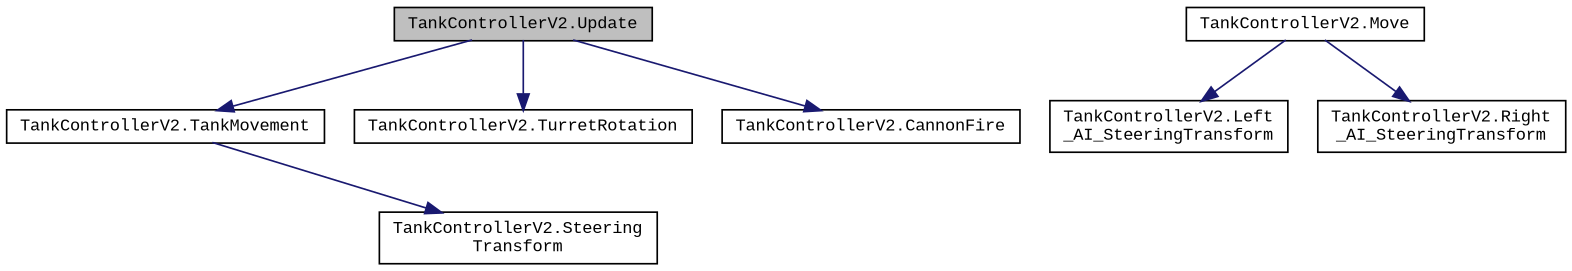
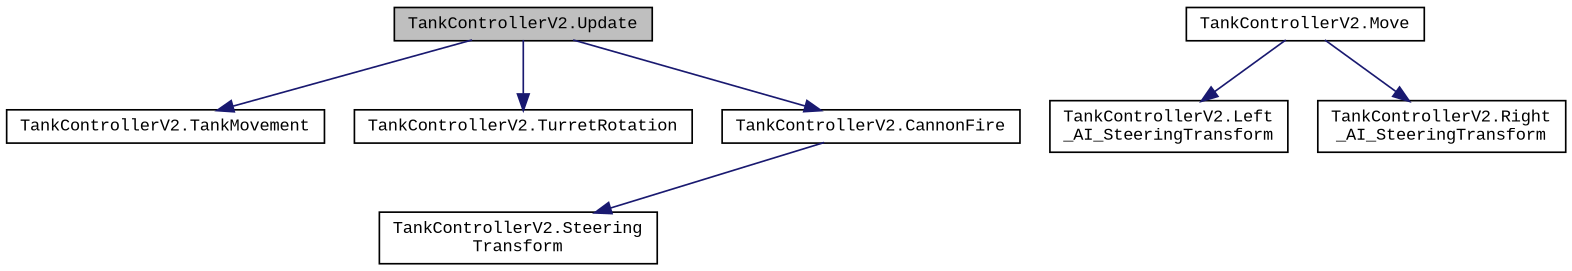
  digraph {
    fontname="Liberation Mono"
    rankdir=TB
    node [color=black fillcolor=white fontname="Liberation Mono" fontsize=10 shape=record style=filled]
    edge [color=midnightblue fontname="Liberation Mono" fontsize=10 labelfontname=Helvetica labelfontsize=10 style=solid]
    n1 [fillcolor=grey75 fontcolor=black height=0.2 label="TankControllerV2.Update" width=0.4]
    n2 [height=0.2 label="TankControllerV2.TankMovement" width=0.4]
    n3 [height=0.2 label="TankControllerV2.TurretRotation" width=0.4]
    n4 [height=0.2 label="TankControllerV2.CannonFire" width=0.4]
    n5 [height=0.2 label="TankControllerV2.Steering\lTransform" width=0.4]
    n6 [height=0.2 label="TankControllerV2.Move" width=0.4]
    n7 [height=0.2 label="TankControllerV2.Left\l_AI_SteeringTransform" width=0.4]
    n8 [height=0.2 label="TankControllerV2.Right\l_AI_SteeringTransform" width=0.4]
    n1 -> n2
    n1 -> n3
    n1 -> n4
-   n2 -> n5
+   n4 -> n5
    n6 -> n7
    n6 -> n8
  }
